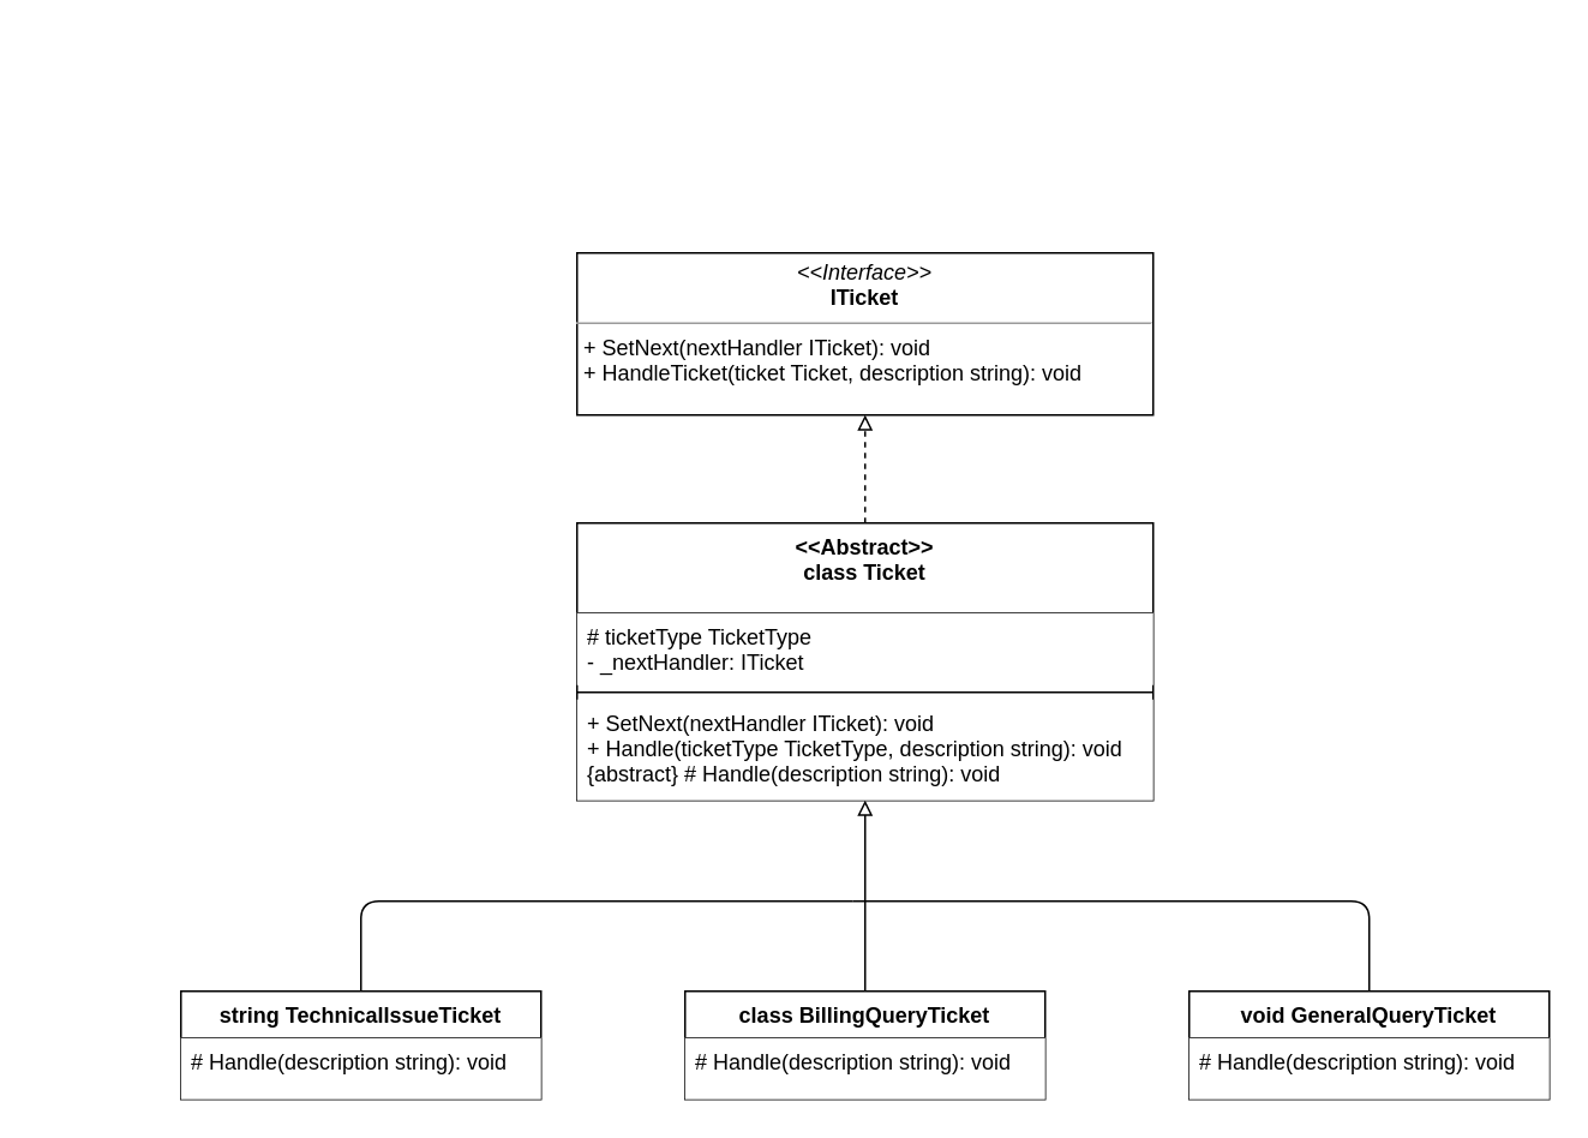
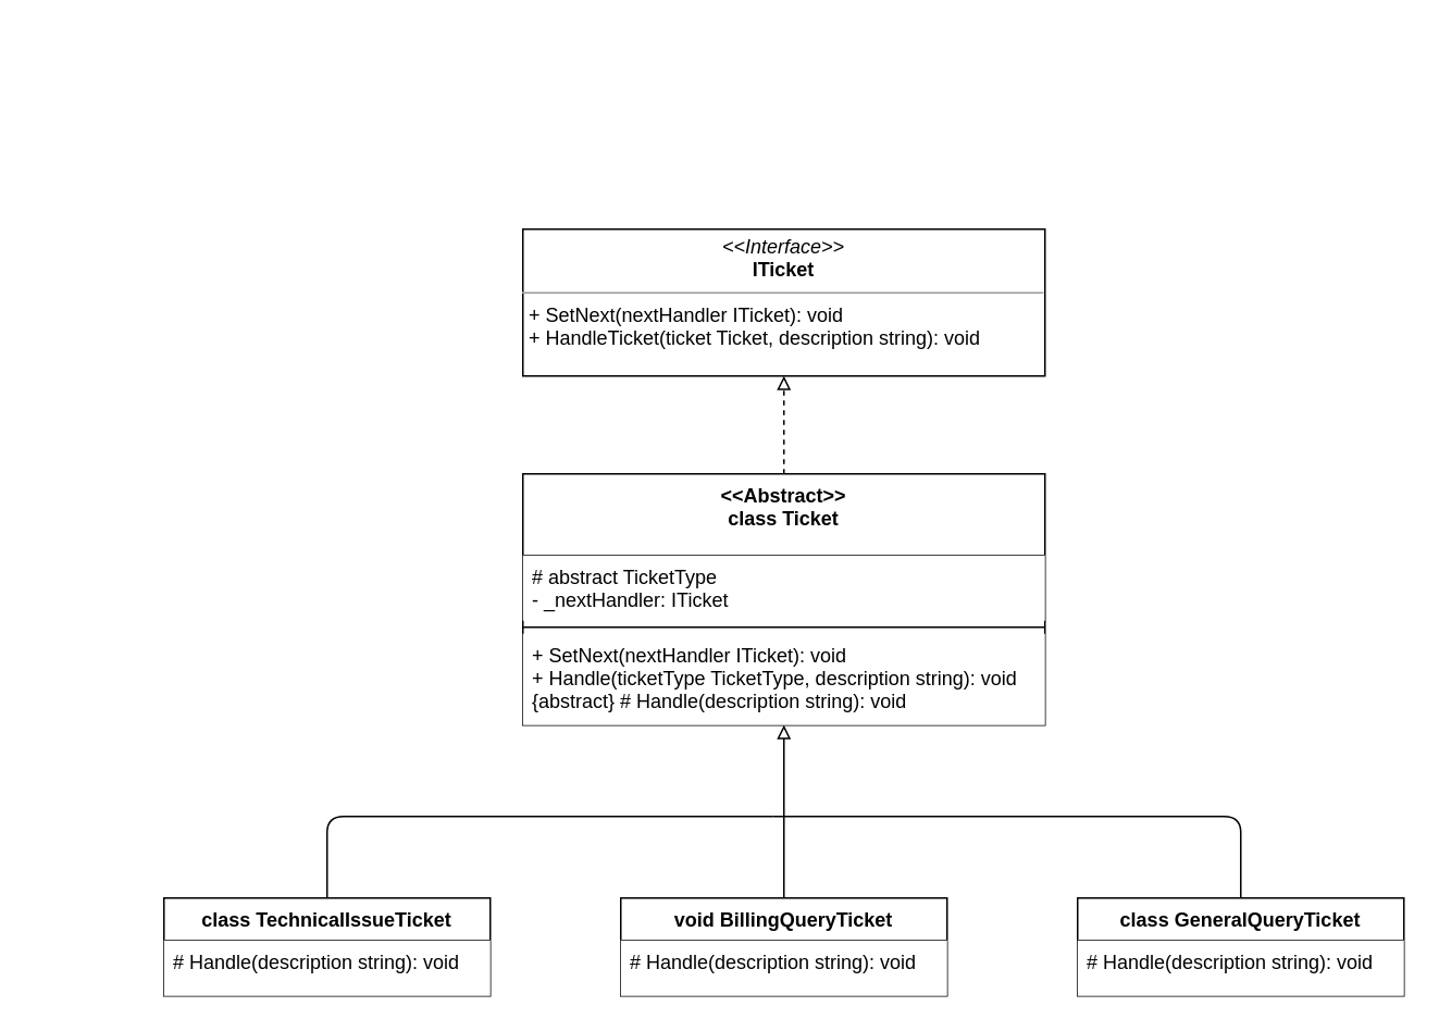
  <mxCell id="0" />
  <mxCell id="1" parent="0" />
  <mxCell id="2" value="" style="endArrow=block;html=1;rounded=0;edgeStyle=orthogonalEdgeStyle;" parent="1" edge="1"><mxGeometry relative="1" as="geometry"><mxPoint x="390" y="20" as="targetPoint" /></mxGeometry></mxCell>
  <mxCell id="3" value="" style="endArrow=block;html=1;rounded=0;edgeStyle=orthogonalEdgeStyle;" parent="1" edge="1"><mxGeometry relative="1" as="geometry"><mxPoint x="460" y="315" as="targetPoint" /></mxGeometry></mxCell>
  <mxCell id="4" value="" style="endArrow=block;html=1;rounded=0;edgeStyle=orthogonalEdgeStyle;" parent="1" edge="1"><mxGeometry relative="1" as="geometry"><mxPoint x="380" y="345" as="sourcePoint" /></mxGeometry></mxCell>
  <mxCell id="5" value="" style="endArrow=block;html=1;rounded=0;edgeStyle=orthogonalEdgeStyle;" parent="1" edge="1"><mxGeometry relative="1" as="geometry"><mxPoint x="20" y="280" as="targetPoint" /></mxGeometry></mxCell>
  <mxCell id="6" value="&lt;p style=&quot;margin:0px;margin-top:4px;text-align:center;&quot;&gt;&lt;i&gt;&amp;lt;&amp;lt;Interface&amp;gt;&amp;gt;&lt;/i&gt;&lt;br&gt;&lt;b&gt;ITicket&lt;/b&gt;&lt;/p&gt;&lt;hr size=&quot;1&quot;&gt;&lt;p style=&quot;margin:0px;margin-left:4px;&quot;&gt;&lt;/p&gt;&lt;p style=&quot;margin:0px;margin-left:4px;&quot;&gt;+ SetNext(nextHandler ITicket): void&lt;br&gt;+ HandleTicket(ticket Ticket, description string): void&lt;/p&gt;" style="verticalAlign=top;align=left;overflow=fill;fontSize=12;fontFamily=Helvetica;html=1;" parent="1" vertex="1"><mxGeometry x="320" y="140" width="320" height="90" as="geometry" /></mxCell>
  <mxCell id="7" value="" style="edgeStyle=none;html=1;dashed=1;endArrow=block;endFill=0;" parent="1" source="8" target="6" edge="1"><mxGeometry relative="1" as="geometry" /></mxCell>
  <mxCell id="8" value="&lt;&lt;Abstract&gt;&gt;&#10;class Ticket" style="swimlane;fontStyle=1;align=center;verticalAlign=top;childLayout=stackLayout;horizontal=1;startSize=50;horizontalStack=0;resizeParent=1;resizeParentMax=0;resizeLast=0;collapsible=1;marginBottom=0;" parent="1" vertex="1"><mxGeometry x="320" y="290" width="320" height="154" as="geometry" /></mxCell>
- <mxCell id="9" value="# ticketType TicketType&#10;- _nextHandler: ITicket" style="text;strokeColor=none;fillColor=default;align=left;verticalAlign=top;spacingLeft=4;spacingRight=4;overflow=hidden;rotatable=0;points=[[0,0.5],[1,0.5]];portConstraint=eastwest;" parent="8" vertex="1"><mxGeometry y="50" width="320" height="40" as="geometry" /></mxCell>
+ <mxCell id="9" value="# abstract TicketType&#10;- _nextHandler: ITicket" style="text;strokeColor=none;fillColor=default;align=left;verticalAlign=top;spacingLeft=4;spacingRight=4;overflow=hidden;rotatable=0;points=[[0,0.5],[1,0.5]];portConstraint=eastwest;" parent="8" vertex="1"><mxGeometry y="50" width="320" height="40" as="geometry" /></mxCell>
  <mxCell id="10" value="" style="line;strokeWidth=1;fillColor=none;align=left;verticalAlign=middle;spacingTop=-1;spacingLeft=3;spacingRight=3;rotatable=0;labelPosition=right;points=[];portConstraint=eastwest;strokeColor=inherit;" parent="8" vertex="1"><mxGeometry y="90" width="320" height="8" as="geometry" /></mxCell>
  <mxCell id="11" value="+ SetNext(nextHandler ITicket): void&#10;+ Handle(ticketType TicketType, description string): void&#10;{abstract} # Handle(description string): void" style="text;strokeColor=none;fillColor=default;align=left;verticalAlign=top;spacingLeft=4;spacingRight=4;overflow=hidden;rotatable=0;points=[[0,0.5],[1,0.5]];portConstraint=eastwest;" parent="8" vertex="1"><mxGeometry y="98" width="320" height="56" as="geometry" /></mxCell>
  <mxCell id="12" style="edgeStyle=none;html=1;endArrow=none;endFill=0;exitX=0.5;exitY=0;exitDx=0;exitDy=0;" parent="1" source="13" edge="1"><mxGeometry relative="1" as="geometry"><mxPoint x="473" y="500" as="targetPoint" /><Array as="points"><mxPoint x="200" y="500" /></Array></mxGeometry></mxCell>
- <mxCell id="13" value="string TechnicalIssueTicket" style="swimlane;fontStyle=1;align=center;verticalAlign=top;childLayout=stackLayout;horizontal=1;startSize=26;horizontalStack=0;resizeParent=1;resizeParentMax=0;resizeLast=0;collapsible=1;marginBottom=0;fillColor=default;" parent="1" vertex="1"><mxGeometry x="100" y="550" width="200" height="60" as="geometry" /></mxCell>
+ <mxCell id="13" value="class TechnicalIssueTicket" style="swimlane;fontStyle=1;align=center;verticalAlign=top;childLayout=stackLayout;horizontal=1;startSize=26;horizontalStack=0;resizeParent=1;resizeParentMax=0;resizeLast=0;collapsible=1;marginBottom=0;fillColor=default;" parent="1" vertex="1"><mxGeometry x="100" y="550" width="200" height="60" as="geometry" /></mxCell>
  <mxCell id="14" value="# Handle(description string): void" style="text;strokeColor=none;fillColor=default;align=left;verticalAlign=top;spacingLeft=4;spacingRight=4;overflow=hidden;rotatable=0;points=[[0,0.5],[1,0.5]];portConstraint=eastwest;" parent="13" vertex="1"><mxGeometry y="26" width="200" height="34" as="geometry" /></mxCell>
  <mxCell id="15" value="" style="edgeStyle=none;html=1;endArrow=block;endFill=0;" parent="1" source="16" target="11" edge="1"><mxGeometry relative="1" as="geometry" /></mxCell>
- <mxCell id="16" value="class BillingQueryTicket" style="swimlane;fontStyle=1;align=center;verticalAlign=top;childLayout=stackLayout;horizontal=1;startSize=26;horizontalStack=0;resizeParent=1;resizeParentMax=0;resizeLast=0;collapsible=1;marginBottom=0;fillColor=default;" parent="1" vertex="1"><mxGeometry x="380" y="550" width="200" height="60" as="geometry" /></mxCell>
+ <mxCell id="16" value="void BillingQueryTicket" style="swimlane;fontStyle=1;align=center;verticalAlign=top;childLayout=stackLayout;horizontal=1;startSize=26;horizontalStack=0;resizeParent=1;resizeParentMax=0;resizeLast=0;collapsible=1;marginBottom=0;fillColor=default;" parent="1" vertex="1"><mxGeometry x="380" y="550" width="200" height="60" as="geometry" /></mxCell>
  <mxCell id="17" value="# Handle(description string): void" style="text;strokeColor=none;fillColor=default;align=left;verticalAlign=top;spacingLeft=4;spacingRight=4;overflow=hidden;rotatable=0;points=[[0,0.5],[1,0.5]];portConstraint=eastwest;" parent="16" vertex="1"><mxGeometry y="26" width="200" height="34" as="geometry" /></mxCell>
  <mxCell id="18" style="edgeStyle=none;html=1;exitX=0.5;exitY=0;exitDx=0;exitDy=0;endArrow=none;endFill=0;" parent="1" source="19" edge="1"><mxGeometry relative="1" as="geometry"><mxPoint x="473" y="500" as="targetPoint" /><Array as="points"><mxPoint x="760" y="500" /></Array></mxGeometry></mxCell>
- <mxCell id="19" value="void GeneralQueryTicket" style="swimlane;fontStyle=1;align=center;verticalAlign=top;childLayout=stackLayout;horizontal=1;startSize=26;horizontalStack=0;resizeParent=1;resizeParentMax=0;resizeLast=0;collapsible=1;marginBottom=0;fillColor=default;" parent="1" vertex="1"><mxGeometry x="660" y="550" width="200" height="60" as="geometry" /></mxCell>
+ <mxCell id="19" value="class GeneralQueryTicket" style="swimlane;fontStyle=1;align=center;verticalAlign=top;childLayout=stackLayout;horizontal=1;startSize=26;horizontalStack=0;resizeParent=1;resizeParentMax=0;resizeLast=0;collapsible=1;marginBottom=0;fillColor=default;" parent="1" vertex="1"><mxGeometry x="660" y="550" width="200" height="60" as="geometry" /></mxCell>
  <mxCell id="20" value="# Handle(description string): void" style="text;strokeColor=none;fillColor=default;align=left;verticalAlign=top;spacingLeft=4;spacingRight=4;overflow=hidden;rotatable=0;points=[[0,0.5],[1,0.5]];portConstraint=eastwest;" parent="19" vertex="1"><mxGeometry y="26" width="200" height="34" as="geometry" /></mxCell>
